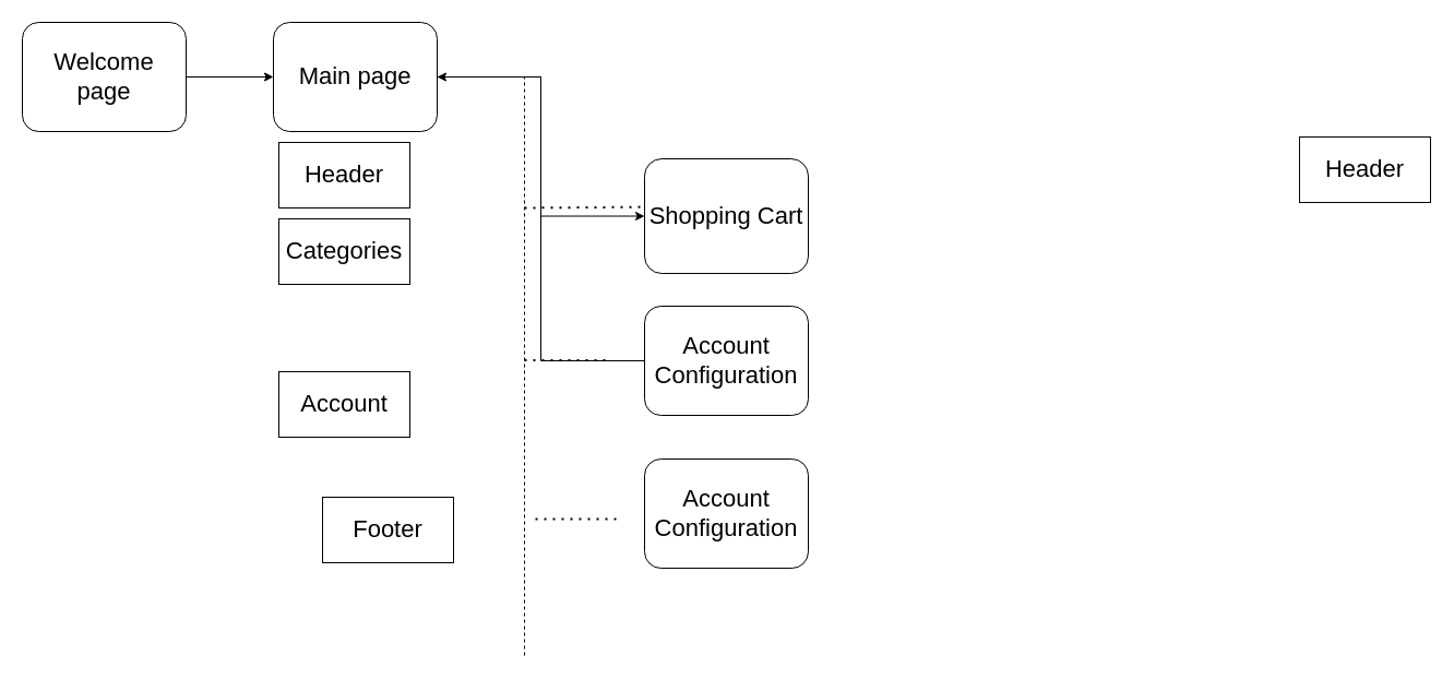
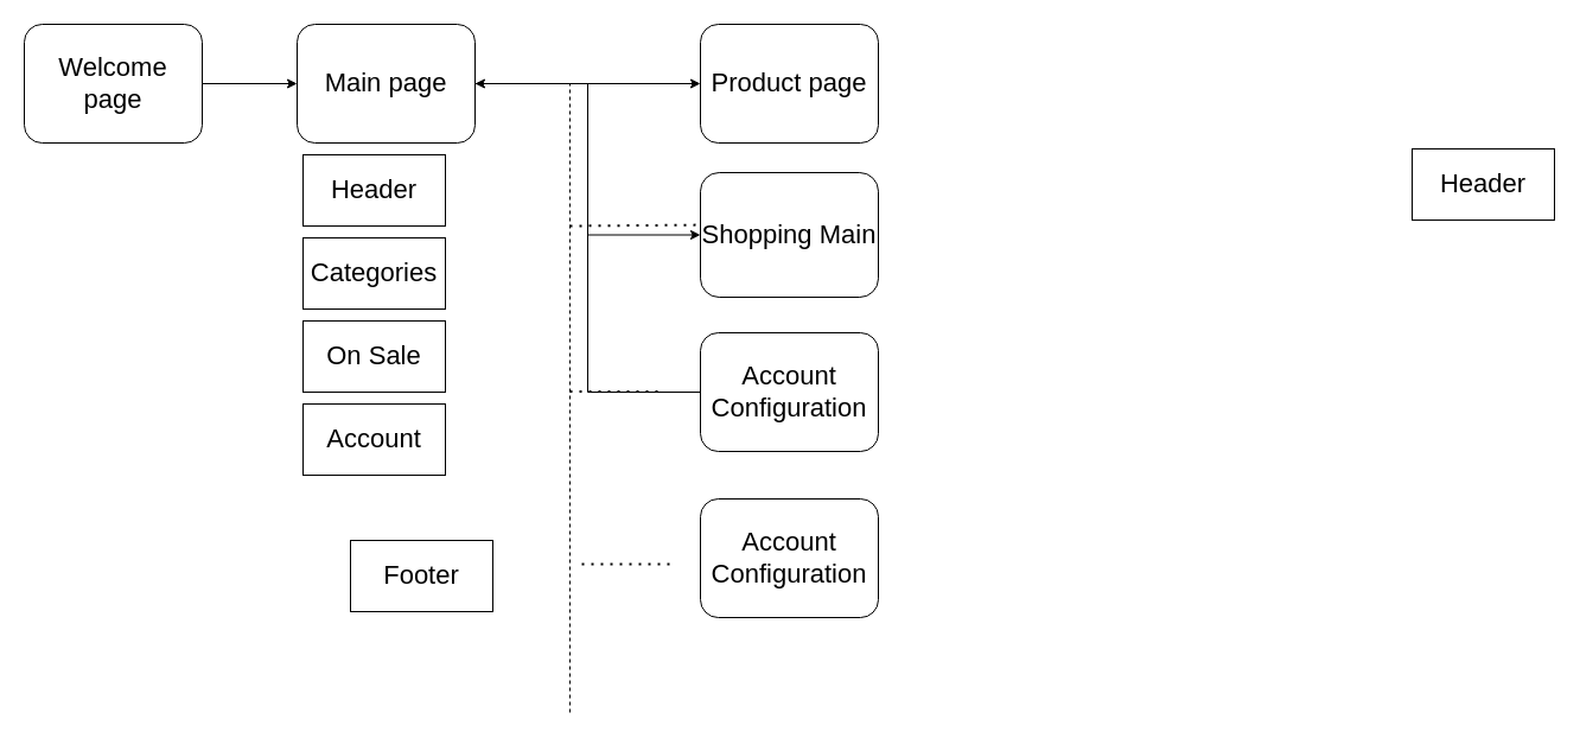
  <mxCell id="0" />
  <mxCell id="1" parent="0" />
  <mxCell id="2" style="edgeStyle=orthogonalEdgeStyle;rounded=0;orthogonalLoop=1;jettySize=auto;html=1;fontSize=22;entryX=0;entryY=0.5;entryDx=0;entryDy=0;" edge="1" parent="1" source="3" target="5"><mxGeometry relative="1" as="geometry"><mxPoint x="670" y="155" as="targetPoint" /></mxGeometry></mxCell>
  <mxCell id="3" value="&lt;font style=&quot;font-size: 22px&quot;&gt;Welcome&lt;br&gt;page&lt;/font&gt;" style="rounded=1;whiteSpace=wrap;html=1;" vertex="1" parent="1"><mxGeometry x="20" y="20" width="150" height="100" as="geometry" /></mxCell>
  <mxCell id="4" style="edgeStyle=orthogonalEdgeStyle;rounded=0;orthogonalLoop=1;jettySize=auto;html=1;exitX=1;exitY=0.5;exitDx=0;exitDy=0;entryX=0;entryY=0.5;entryDx=0;entryDy=0;fontSize=22;" edge="1" parent="1" source="5" target="15"><mxGeometry relative="1" as="geometry" /></mxCell>
  <mxCell id="5" value="&lt;font style=&quot;font-size: 22px&quot;&gt;Main page&lt;/font&gt;" style="rounded=1;whiteSpace=wrap;html=1;" vertex="1" parent="1"><mxGeometry x="250" y="20" width="150" height="100" as="geometry" /></mxCell>
+ <mxCell id="6" style="edgeStyle=orthogonalEdgeStyle;rounded=0;orthogonalLoop=1;jettySize=auto;html=1;fontSize=22;exitX=1;exitY=0.5;exitDx=0;exitDy=0;entryX=0;entryY=0.5;entryDx=0;entryDy=0;" edge="1" parent="1" source="5" target="7"><mxGeometry relative="1" as="geometry"><mxPoint x="880" y="155" as="targetPoint" /><mxPoint x="390" y="165" as="sourcePoint" /><Array as="points"><mxPoint x="420" y="70" /><mxPoint x="420" y="70" /></Array></mxGeometry></mxCell>
+ <mxCell id="7" value="&lt;span style=&quot;font-size: 22px&quot;&gt;Product page&lt;/span&gt;" style="rounded=1;whiteSpace=wrap;html=1;" vertex="1" parent="1"><mxGeometry x="590" y="20" width="150" height="100" as="geometry" /></mxCell>
  <mxCell id="8" value="Header" style="rounded=0;whiteSpace=wrap;html=1;fontSize=22;" vertex="1" parent="1"><mxGeometry x="255" y="130" width="120" height="60" as="geometry" /></mxCell>
  <mxCell id="9" value="Categories" style="rounded=0;whiteSpace=wrap;html=1;fontSize=22;" vertex="1" parent="1"><mxGeometry x="255" y="200" width="120" height="60" as="geometry" /></mxCell>
  <mxCell id="10" value="Footer" style="rounded=0;whiteSpace=wrap;html=1;fontSize=22;" vertex="1" parent="1"><mxGeometry x="295" y="455" width="120" height="60" as="geometry" /></mxCell>
+ <mxCell id="11" value="On Sale" style="rounded=0;whiteSpace=wrap;html=1;fontSize=22;" vertex="1" parent="1"><mxGeometry x="255" y="270" width="120" height="60" as="geometry" /></mxCell>
  <mxCell id="12" value="Account" style="rounded=0;whiteSpace=wrap;html=1;fontSize=22;" vertex="1" parent="1"><mxGeometry x="255" y="340" width="120" height="60" as="geometry" /></mxCell>
  <mxCell id="13" value="" style="endArrow=none;dashed=1;html=1;rounded=0;fontSize=22;" edge="1" parent="1"><mxGeometry width="50" height="50" relative="1" as="geometry"><mxPoint x="480" y="600" as="sourcePoint" /><mxPoint x="480" y="70" as="targetPoint" /></mxGeometry></mxCell>
  <mxCell id="14" value="" style="endArrow=none;dashed=1;html=1;dashPattern=1 3;strokeWidth=2;rounded=0;fontSize=22;entryX=-0.019;entryY=0.42;entryDx=0;entryDy=0;entryPerimeter=0;" edge="1" parent="1" target="15"><mxGeometry width="50" height="50" relative="1" as="geometry"><mxPoint x="480" y="190" as="sourcePoint" /><mxPoint x="560" y="190" as="targetPoint" /></mxGeometry></mxCell>
- <mxCell id="15" value="&lt;span style=&quot;font-size: 22px&quot;&gt;Shopping Cart&lt;/span&gt;" style="rounded=1;whiteSpace=wrap;html=1;" vertex="1" parent="1"><mxGeometry x="590" y="145" width="150" height="105" as="geometry" /></mxCell>
+ <mxCell id="15" value="&lt;span style=&quot;font-size: 22px&quot;&gt;Shopping Main&lt;/span&gt;" style="rounded=1;whiteSpace=wrap;html=1;" vertex="1" parent="1"><mxGeometry x="590" y="145" width="150" height="105" as="geometry" /></mxCell>
  <mxCell id="16" style="edgeStyle=orthogonalEdgeStyle;rounded=0;orthogonalLoop=1;jettySize=auto;html=1;exitX=0;exitY=0.5;exitDx=0;exitDy=0;fontSize=22;entryX=1;entryY=0.5;entryDx=0;entryDy=0;" edge="1" parent="1" source="17" target="5"><mxGeometry relative="1" as="geometry"><mxPoint x="400" y="80" as="targetPoint" /></mxGeometry></mxCell>
  <mxCell id="17" value="&lt;span style=&quot;font-size: 22px&quot;&gt;Account Configuration&lt;/span&gt;" style="rounded=1;whiteSpace=wrap;html=1;" vertex="1" parent="1"><mxGeometry x="590" y="280" width="150" height="100" as="geometry" /></mxCell>
  <mxCell id="18" value="&lt;span style=&quot;font-size: 22px&quot;&gt;Account Configuration&lt;/span&gt;" style="rounded=1;whiteSpace=wrap;html=1;" vertex="1" parent="1"><mxGeometry x="590" y="420" width="150" height="100" as="geometry" /></mxCell>
  <mxCell id="19" value="" style="endArrow=none;dashed=1;html=1;dashPattern=1 3;strokeWidth=2;rounded=0;fontSize=22;" edge="1" parent="1"><mxGeometry width="50" height="50" relative="1" as="geometry"><mxPoint x="480" y="329.47" as="sourcePoint" /><mxPoint x="560" y="329.47" as="targetPoint" /></mxGeometry></mxCell>
  <mxCell id="20" value="" style="endArrow=none;dashed=1;html=1;dashPattern=1 3;strokeWidth=2;rounded=0;fontSize=22;" edge="1" parent="1"><mxGeometry width="50" height="50" relative="1" as="geometry"><mxPoint x="490" y="475" as="sourcePoint" /><mxPoint x="570" y="475" as="targetPoint" /></mxGeometry></mxCell>
  <mxCell id="21" value="Header" style="rounded=0;whiteSpace=wrap;html=1;fontSize=22;" vertex="1" parent="1"><mxGeometry x="1190" y="125" width="120" height="60" as="geometry" /></mxCell>
